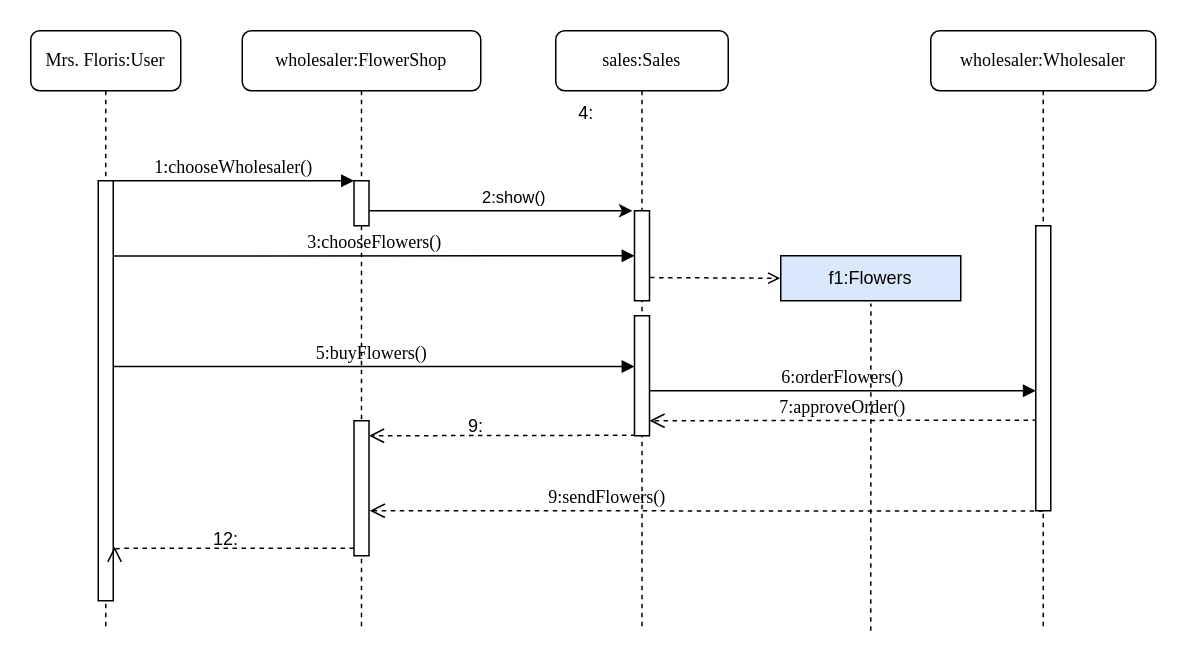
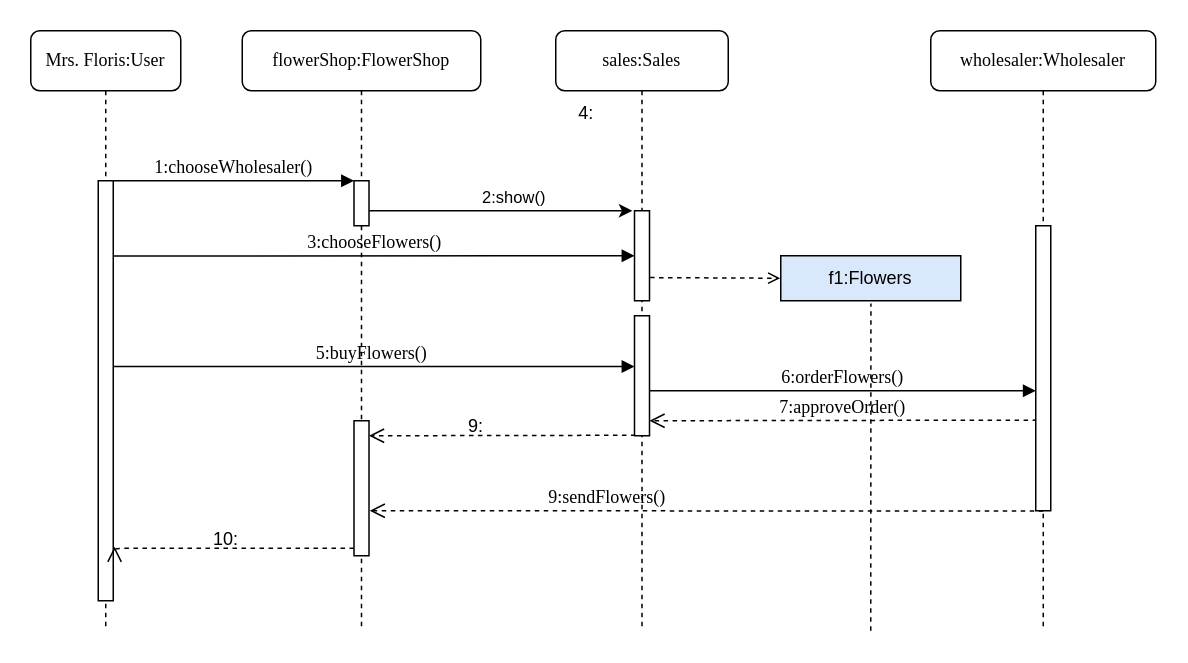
  <mxCell id="0" />
  <mxCell id="1" parent="0" />
- <mxCell id="2" value="wholesaler:FlowerShop" style="shape=umlLifeline;perimeter=lifelinePerimeter;whiteSpace=wrap;html=1;container=1;collapsible=0;recursiveResize=0;outlineConnect=0;rounded=1;shadow=0;comic=0;labelBackgroundColor=none;strokeWidth=1;fontFamily=Verdana;fontSize=12;align=center;" vertex="1" parent="1"><mxGeometry x="161" y="20" width="159" height="400" as="geometry" /></mxCell>
+ <mxCell id="2" value="flowerShop:FlowerShop" style="shape=umlLifeline;perimeter=lifelinePerimeter;whiteSpace=wrap;html=1;container=1;collapsible=0;recursiveResize=0;outlineConnect=0;rounded=1;shadow=0;comic=0;labelBackgroundColor=none;strokeWidth=1;fontFamily=Verdana;fontSize=12;align=center;" vertex="1" parent="1"><mxGeometry x="161" y="20" width="159" height="400" as="geometry" /></mxCell>
  <mxCell id="3" value="" style="html=1;points=[];perimeter=orthogonalPerimeter;rounded=0;shadow=0;comic=0;labelBackgroundColor=none;strokeWidth=1;fontFamily=Verdana;fontSize=12;align=center;" vertex="1" parent="2"><mxGeometry x="74.5" y="100" width="10" height="30" as="geometry" /></mxCell>
- <mxCell id="4" value="12:" style="text;whiteSpace=wrap;html=1;" vertex="1" parent="2"><mxGeometry x="-21" y="325" width="140" height="40" as="geometry" /></mxCell>
+ <mxCell id="4" value="10:" style="text;whiteSpace=wrap;html=1;" vertex="1" parent="2"><mxGeometry x="-21" y="325" width="140" height="40" as="geometry" /></mxCell>
  <mxCell id="5" value="" style="html=1;points=[];perimeter=orthogonalPerimeter;rounded=0;shadow=0;comic=0;labelBackgroundColor=none;strokeWidth=1;fontFamily=Verdana;fontSize=12;align=center;" vertex="1" parent="2"><mxGeometry x="74.5" y="260" width="10" height="90" as="geometry" /></mxCell>
  <mxCell id="6" value="" style="endArrow=classic;html=1;rounded=0;entryX=-0.143;entryY=0;entryDx=0;entryDy=0;entryPerimeter=0;" edge="1" parent="2" target="10"><mxGeometry width="50" height="50" relative="1" as="geometry"><mxPoint x="84.5" y="120" as="sourcePoint" /><mxPoint x="259" y="120" as="targetPoint" /></mxGeometry></mxCell>
  <mxCell id="7" value="2:show()" style="edgeLabel;html=1;align=center;verticalAlign=middle;resizable=0;points=[];" connectable="0" vertex="1" parent="6"><mxGeometry x="0.089" relative="1" as="geometry"><mxPoint y="-10" as="offset" /></mxGeometry></mxCell>
  <mxCell id="8" value="" style="html=1;verticalAlign=bottom;endArrow=open;dashed=1;endSize=8;labelBackgroundColor=none;fontFamily=Verdana;fontSize=12;edgeStyle=elbowEdgeStyle;elbow=vertical;entryX=1.45;entryY=0.111;entryDx=0;entryDy=0;entryPerimeter=0;exitX=0.065;exitY=0.996;exitDx=0;exitDy=0;exitPerimeter=0;" edge="1" parent="2" source="13"><mxGeometry relative="1" as="geometry"><mxPoint x="84.5" y="269.99" as="targetPoint" /><Array as="points"><mxPoint x="209" y="270" /></Array><mxPoint x="254.5" y="270" as="sourcePoint" /></mxGeometry></mxCell>
  <mxCell id="9" value="sales:Sales" style="shape=umlLifeline;perimeter=lifelinePerimeter;whiteSpace=wrap;html=1;container=1;collapsible=0;recursiveResize=0;outlineConnect=0;rounded=1;shadow=0;comic=0;labelBackgroundColor=none;strokeWidth=1;fontFamily=Verdana;fontSize=12;align=center;" vertex="1" parent="1"><mxGeometry x="370" y="20" width="115" height="400" as="geometry" /></mxCell>
  <mxCell id="10" value="" style="html=1;points=[];perimeter=orthogonalPerimeter;rounded=0;shadow=0;comic=0;labelBackgroundColor=none;strokeWidth=1;fontFamily=Verdana;fontSize=12;align=center;" vertex="1" parent="9"><mxGeometry x="52.5" y="120" width="10" height="60" as="geometry" /></mxCell>
  <mxCell id="11" value="4:" style="text;html=1;align=center;verticalAlign=middle;resizable=0;points=[];autosize=1;strokeColor=none;fillColor=none;" vertex="1" parent="9"><mxGeometry x="5" y="40" width="30" height="30" as="geometry" /></mxCell>
  <mxCell id="12" value="7:approveOrder()" style="html=1;verticalAlign=bottom;endArrow=open;dashed=1;endSize=8;labelBackgroundColor=none;fontFamily=Verdana;fontSize=12;edgeStyle=elbowEdgeStyle;elbow=vertical;exitX=0.089;exitY=0.682;exitDx=0;exitDy=0;exitPerimeter=0;" edge="1" parent="9" source="16"><mxGeometry x="0.005" relative="1" as="geometry"><mxPoint x="62.497" y="260" as="targetPoint" /><Array as="points"><mxPoint x="62.13" y="260.0" /></Array><mxPoint x="332" y="260" as="sourcePoint" /><mxPoint as="offset" /></mxGeometry></mxCell>
  <mxCell id="13" value="" style="html=1;points=[];perimeter=orthogonalPerimeter;rounded=0;shadow=0;comic=0;labelBackgroundColor=none;strokeWidth=1;fontFamily=Verdana;fontSize=12;align=center;" vertex="1" parent="9"><mxGeometry x="52.5" y="190" width="10" height="80" as="geometry" /></mxCell>
  <mxCell id="14" value="5:buyFlowers()" style="html=1;verticalAlign=bottom;endArrow=block;labelBackgroundColor=none;fontFamily=Verdana;fontSize=12;edgeStyle=elbowEdgeStyle;elbow=vertical;exitX=1.054;exitY=0.442;exitDx=0;exitDy=0;exitPerimeter=0;" edge="1" parent="9"><mxGeometry relative="1" as="geometry"><mxPoint x="-298.96" y="223.76" as="sourcePoint" /><Array as="points"><mxPoint x="75.5" y="223.81" /></Array><mxPoint x="52.5" y="223.81" as="targetPoint" /></mxGeometry></mxCell>
  <mxCell id="15" value="wholesaler:Wholesaler" style="shape=umlLifeline;perimeter=lifelinePerimeter;whiteSpace=wrap;html=1;container=1;collapsible=0;recursiveResize=0;outlineConnect=0;rounded=1;shadow=0;comic=0;labelBackgroundColor=none;strokeWidth=1;fontFamily=Verdana;fontSize=12;align=center;" vertex="1" parent="1"><mxGeometry x="620" y="20" width="150" height="400" as="geometry" /></mxCell>
  <mxCell id="16" value="" style="html=1;points=[];perimeter=orthogonalPerimeter;rounded=0;shadow=0;comic=0;labelBackgroundColor=none;strokeWidth=1;fontFamily=Verdana;fontSize=12;align=center;" vertex="1" parent="15"><mxGeometry x="70" y="130" width="10" height="190" as="geometry" /></mxCell>
  <mxCell id="17" value="6:orderFlowers()" style="html=1;verticalAlign=bottom;endArrow=block;labelBackgroundColor=none;fontFamily=Verdana;fontSize=12;edgeStyle=elbowEdgeStyle;elbow=vertical;exitX=1.054;exitY=0.442;exitDx=0;exitDy=0;exitPerimeter=0;" edge="1" parent="15"><mxGeometry relative="1" as="geometry"><mxPoint x="-187.5" y="240" as="sourcePoint" /><Array as="points"><mxPoint x="186.96" y="240.05" /></Array><mxPoint x="70" y="240" as="targetPoint" /></mxGeometry></mxCell>
  <mxCell id="18" value="Mrs. Floris:User" style="shape=umlLifeline;perimeter=lifelinePerimeter;whiteSpace=wrap;html=1;container=1;collapsible=0;recursiveResize=0;outlineConnect=0;rounded=1;shadow=0;comic=0;labelBackgroundColor=none;strokeWidth=1;fontFamily=Verdana;fontSize=12;align=center;" vertex="1" parent="1"><mxGeometry x="20" y="20" width="100" height="400" as="geometry" /></mxCell>
  <mxCell id="19" value="" style="html=1;points=[];perimeter=orthogonalPerimeter;rounded=0;shadow=0;comic=0;labelBackgroundColor=none;strokeWidth=1;fontFamily=Verdana;fontSize=12;align=center;" vertex="1" parent="18"><mxGeometry x="45" y="100" width="10" height="280" as="geometry" /></mxCell>
  <mxCell id="20" value="1:chooseWholesaler()" style="html=1;verticalAlign=bottom;endArrow=block;entryX=0;entryY=0;labelBackgroundColor=none;fontFamily=Verdana;fontSize=12;edgeStyle=elbowEdgeStyle;elbow=vertical;" edge="1" parent="1" source="19" target="3"><mxGeometry relative="1" as="geometry"><mxPoint x="140" y="130" as="sourcePoint" /></mxGeometry></mxCell>
  <mxCell id="21" value="3:chooseFlowers()" style="html=1;verticalAlign=bottom;endArrow=block;entryX=0;entryY=0;labelBackgroundColor=none;fontFamily=Verdana;fontSize=12;edgeStyle=elbowEdgeStyle;elbow=vertical;exitX=1.044;exitY=0.179;exitDx=0;exitDy=0;exitPerimeter=0;" edge="1" parent="1" source="19"><mxGeometry relative="1" as="geometry"><mxPoint x="80" y="170" as="sourcePoint" /><mxPoint x="422.5" y="170.07" as="targetPoint" /></mxGeometry></mxCell>
  <mxCell id="22" value="" style="html=1;verticalAlign=bottom;endArrow=open;dashed=1;endSize=8;labelBackgroundColor=none;fontFamily=Verdana;fontSize=12;edgeStyle=elbowEdgeStyle;elbow=vertical;exitX=-0.089;exitY=0.953;exitDx=0;exitDy=0;exitPerimeter=0;" edge="1" parent="1"><mxGeometry relative="1" as="geometry"><mxPoint x="75.89" y="364" as="targetPoint" /><Array as="points" /><mxPoint x="235.5" y="365.02" as="sourcePoint" /></mxGeometry></mxCell>
  <mxCell id="23" value="f1:Flowers" style="rounded=0;whiteSpace=wrap;html=1;fillColor=#dae8fc;" vertex="1" parent="1"><mxGeometry x="520" y="170" width="120" height="30" as="geometry" /></mxCell>
  <mxCell id="24" value="" style="endArrow=open;html=1;rounded=0;entryX=0;entryY=0.5;entryDx=0;entryDy=0;dashed=1;endFill=0;exitX=1.039;exitY=0.216;exitDx=0;exitDy=0;exitPerimeter=0;" edge="1" parent="1"><mxGeometry width="50" height="50" relative="1" as="geometry"><mxPoint x="432.89" y="184.56" as="sourcePoint" /><mxPoint x="519.63" y="185" as="targetPoint" /></mxGeometry></mxCell>
  <mxCell id="25" value="" style="endArrow=none;dashed=1;html=1;rounded=0;entryX=0.501;entryY=1.063;entryDx=0;entryDy=0;entryPerimeter=0;" edge="1" parent="1" target="23"><mxGeometry width="50" height="50" relative="1" as="geometry"><mxPoint x="580" y="420" as="sourcePoint" /><mxPoint x="580" y="200" as="targetPoint" /></mxGeometry></mxCell>
  <mxCell id="26" value="9:" style="text;whiteSpace=wrap;html=1;" vertex="1" parent="1"><mxGeometry x="310" y="270" width="30" height="40" as="geometry" /></mxCell>
  <mxCell id="27" value="9:sendFlowers()" style="html=1;verticalAlign=bottom;endArrow=open;dashed=1;endSize=8;labelBackgroundColor=none;fontFamily=Verdana;fontSize=12;edgeStyle=elbowEdgeStyle;elbow=vertical;" edge="1" parent="1"><mxGeometry x="0.297" relative="1" as="geometry"><mxPoint x="246" y="340" as="targetPoint" /><Array as="points" /><mxPoint x="695" y="340.186" as="sourcePoint" /><mxPoint as="offset" /></mxGeometry></mxCell>
